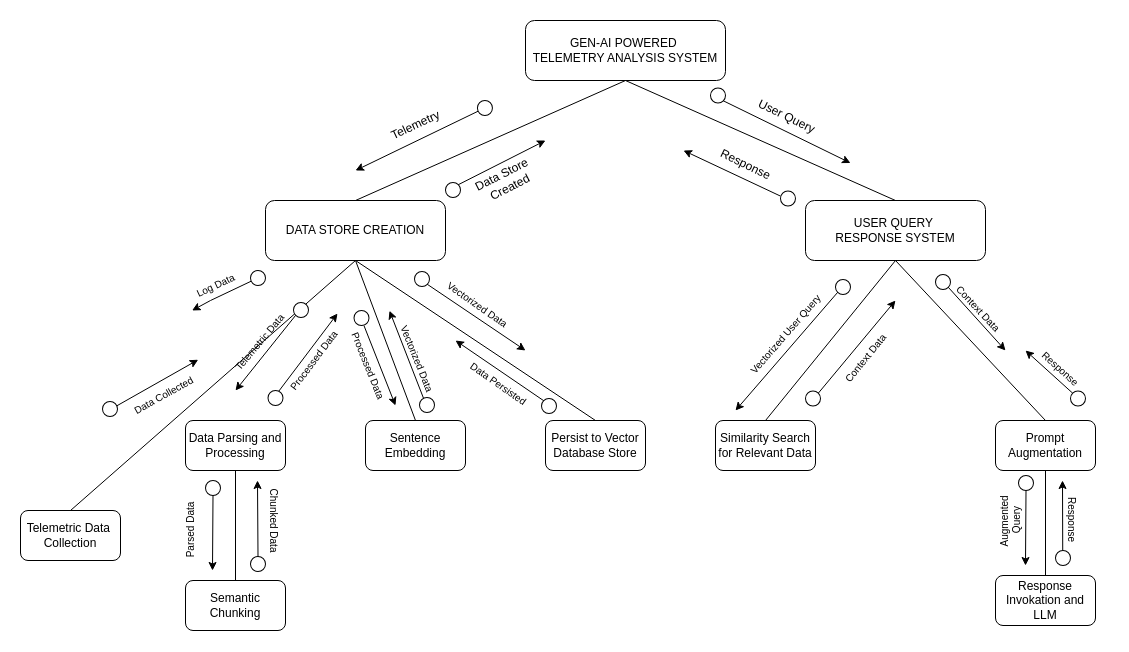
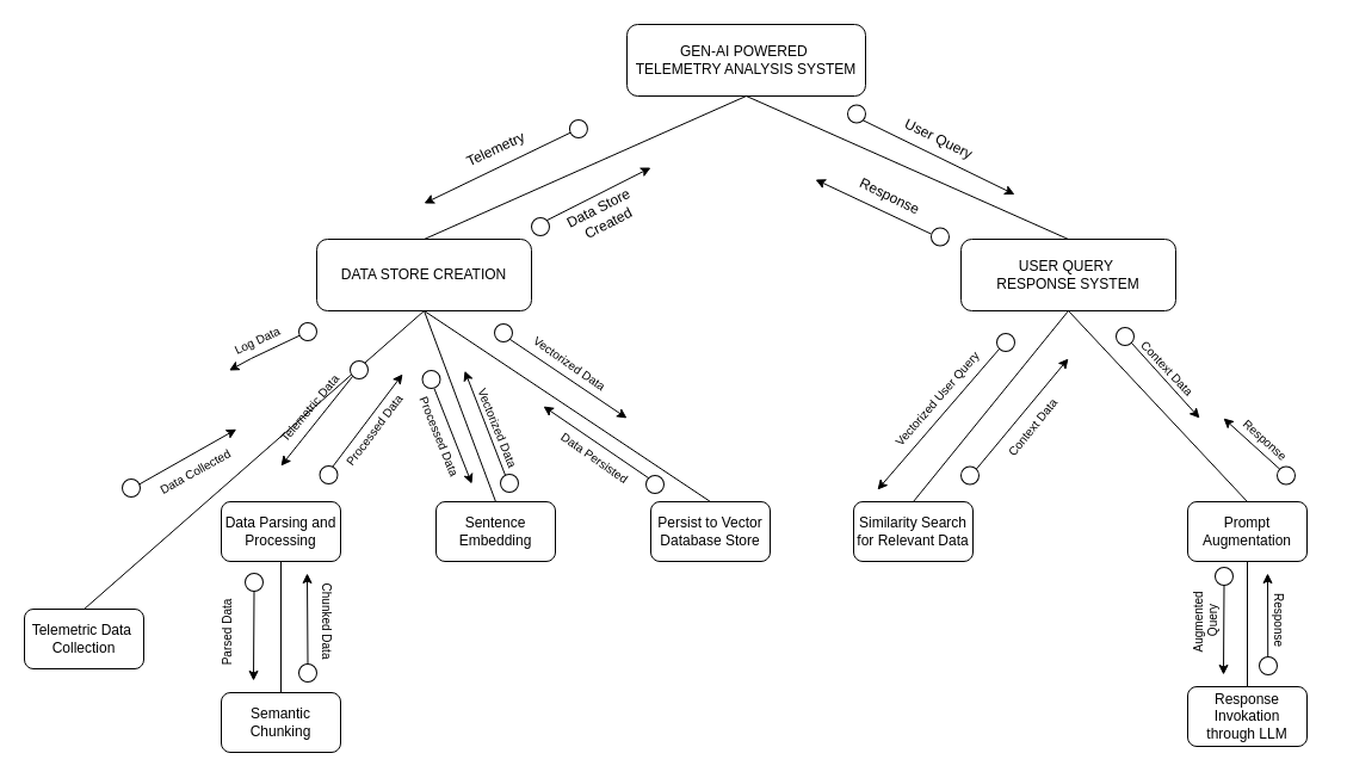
  <mxCell id="0" />
  <mxCell id="1" parent="0" />
  <mxCell id="2" style="rounded=0;orthogonalLoop=1;jettySize=auto;html=1;exitX=0.5;exitY=1;exitDx=0;exitDy=0;entryX=0.5;entryY=0;entryDx=0;entryDy=0;endArrow=none;endFill=0;" edge="1" parent="1" source="4" target="8"><mxGeometry relative="1" as="geometry" /></mxCell>
  <mxCell id="3" style="rounded=0;orthogonalLoop=1;jettySize=auto;html=1;exitX=0.5;exitY=1;exitDx=0;exitDy=0;entryX=0.5;entryY=0;entryDx=0;entryDy=0;endArrow=none;endFill=0;" edge="1" parent="1" source="4" target="11"><mxGeometry relative="1" as="geometry" /></mxCell>
  <mxCell id="4" value="&lt;div&gt;GEN-AI POWERED&amp;nbsp;&lt;/div&gt;&lt;div&gt;&lt;span style=&quot;background-color: transparent; color: light-dark(rgb(0, 0, 0), rgb(255, 255, 255));&quot;&gt;TELEMETRY ANALYSIS&amp;nbsp;&lt;/span&gt;&lt;span style=&quot;background-color: transparent; color: light-dark(rgb(0, 0, 0), rgb(255, 255, 255));&quot;&gt;SYSTEM&lt;/span&gt;&lt;/div&gt;" style="rounded=1;whiteSpace=wrap;html=1;" vertex="1" parent="1"><mxGeometry x="525" y="20" width="200" height="60" as="geometry" /></mxCell>
  <mxCell id="5" style="rounded=0;orthogonalLoop=1;jettySize=auto;html=1;exitX=0.5;exitY=1;exitDx=0;exitDy=0;entryX=0.5;entryY=0;entryDx=0;entryDy=0;strokeColor=default;endArrow=none;endFill=0;" edge="1" parent="1" source="8" target="12"><mxGeometry relative="1" as="geometry" /></mxCell>
  <mxCell id="6" style="rounded=0;orthogonalLoop=1;jettySize=auto;html=1;exitX=0.5;exitY=1;exitDx=0;exitDy=0;entryX=0.5;entryY=0;entryDx=0;entryDy=0;endArrow=none;endFill=0;" edge="1" parent="1" source="8" target="16"><mxGeometry relative="1" as="geometry" /></mxCell>
  <mxCell id="7" style="rounded=0;orthogonalLoop=1;jettySize=auto;html=1;exitX=0.5;exitY=1;exitDx=0;exitDy=0;entryX=0.5;entryY=0;entryDx=0;entryDy=0;endArrow=none;endFill=0;" edge="1" parent="1" source="8" target="17"><mxGeometry relative="1" as="geometry" /></mxCell>
  <mxCell id="8" value="DATA STORE CREATION" style="rounded=1;whiteSpace=wrap;html=1;" vertex="1" parent="1"><mxGeometry x="265" y="200" width="180" height="60" as="geometry" /></mxCell>
  <mxCell id="9" style="rounded=0;orthogonalLoop=1;jettySize=auto;html=1;exitX=0.5;exitY=1;exitDx=0;exitDy=0;entryX=0.5;entryY=0;entryDx=0;entryDy=0;endArrow=none;endFill=0;" edge="1" parent="1" source="11" target="18"><mxGeometry relative="1" as="geometry" /></mxCell>
  <mxCell id="10" style="rounded=0;orthogonalLoop=1;jettySize=auto;html=1;exitX=0.5;exitY=1;exitDx=0;exitDy=0;entryX=0.5;entryY=0;entryDx=0;entryDy=0;endArrow=none;endFill=0;" edge="1" parent="1" source="11" target="20"><mxGeometry relative="1" as="geometry" /></mxCell>
  <mxCell id="11" value="USER QUERY&amp;nbsp;&lt;div&gt;RESPONSE SYSTEM&lt;/div&gt;" style="rounded=1;whiteSpace=wrap;html=1;" vertex="1" parent="1"><mxGeometry x="805" y="200" width="180" height="60" as="geometry" /></mxCell>
  <mxCell id="12" value="Telemetric&amp;nbsp;&lt;span style=&quot;background-color: transparent; color: light-dark(rgb(0, 0, 0), rgb(255, 255, 255));&quot;&gt;Data&amp;nbsp;&lt;/span&gt;&lt;div&gt;&lt;div&gt;&lt;span style=&quot;background-color: transparent; color: light-dark(rgb(0, 0, 0), rgb(255, 255, 255));&quot;&gt;Collection&lt;/span&gt;&lt;/div&gt;&lt;/div&gt;" style="rounded=1;whiteSpace=wrap;html=1;" vertex="1" parent="1"><mxGeometry x="20" y="510" width="100" height="50" as="geometry" /></mxCell>
  <mxCell id="13" style="rounded=0;orthogonalLoop=1;jettySize=auto;html=1;exitX=0.5;exitY=1;exitDx=0;exitDy=0;entryX=0.5;entryY=0;entryDx=0;entryDy=0;endArrow=none;endFill=0;" edge="1" parent="1" source="14" target="15"><mxGeometry relative="1" as="geometry" /></mxCell>
  <mxCell id="14" value="Data Parsing and Processing" style="rounded=1;whiteSpace=wrap;html=1;" vertex="1" parent="1"><mxGeometry x="185" y="420" width="100" height="50" as="geometry" /></mxCell>
  <mxCell id="15" value="Semantic Chunking" style="rounded=1;whiteSpace=wrap;html=1;" vertex="1" parent="1"><mxGeometry x="185" y="580" width="100" height="50" as="geometry" /></mxCell>
  <mxCell id="16" value="Sentence Embedding" style="rounded=1;whiteSpace=wrap;html=1;" vertex="1" parent="1"><mxGeometry x="365" y="420" width="100" height="50" as="geometry" /></mxCell>
  <mxCell id="17" value="Persist to&amp;nbsp;&lt;span style=&quot;background-color: transparent; color: light-dark(rgb(0, 0, 0), rgb(255, 255, 255));&quot;&gt;Vector Database Store&lt;/span&gt;" style="rounded=1;whiteSpace=wrap;html=1;" vertex="1" parent="1"><mxGeometry x="545" y="420" width="100" height="50" as="geometry" /></mxCell>
  <mxCell id="18" value="Similarity Search for Relevant Data" style="rounded=1;whiteSpace=wrap;html=1;" vertex="1" parent="1"><mxGeometry x="715" y="420" width="100" height="50" as="geometry" /></mxCell>
  <mxCell id="19" style="edgeStyle=orthogonalEdgeStyle;rounded=0;orthogonalLoop=1;jettySize=auto;html=1;exitX=0.5;exitY=1;exitDx=0;exitDy=0;entryX=0.5;entryY=0;entryDx=0;entryDy=0;endArrow=none;endFill=0;" edge="1" parent="1" source="20" target="54"><mxGeometry relative="1" as="geometry" /></mxCell>
  <mxCell id="20" value="Prompt Augmentation" style="rounded=1;whiteSpace=wrap;html=1;" vertex="1" parent="1"><mxGeometry x="995" y="420" width="100" height="50" as="geometry" /></mxCell>
  <mxCell id="21" style="rounded=0;orthogonalLoop=1;jettySize=auto;html=1;exitX=0.5;exitY=1;exitDx=0;exitDy=0;" edge="1" parent="1"><mxGeometry relative="1" as="geometry"><mxPoint x="355" y="170" as="targetPoint" /><mxPoint x="478.929" y="110.071" as="sourcePoint" /></mxGeometry></mxCell>
  <mxCell id="22" value="" style="ellipse;whiteSpace=wrap;html=1;aspect=fixed;rotation=45;" vertex="1" parent="1"><mxGeometry x="476.93" y="100" width="15" height="15" as="geometry" /></mxCell>
  <mxCell id="23" value="Telemetry" style="text;html=1;align=center;verticalAlign=middle;resizable=0;points=[];autosize=1;strokeColor=none;fillColor=none;rotation=-25;" vertex="1" parent="1"><mxGeometry x="375" y="110" width="80" height="30" as="geometry" /></mxCell>
  <mxCell id="24" style="rounded=0;orthogonalLoop=1;jettySize=auto;html=1;exitX=0.5;exitY=1;exitDx=0;exitDy=0;entryX=-0.03;entryY=0.925;entryDx=0;entryDy=0;entryPerimeter=0;" edge="1" parent="1" target="26"><mxGeometry relative="1" as="geometry"><mxPoint x="178.07" y="320" as="targetPoint" /><mxPoint x="251.999" y="280.07" as="sourcePoint" /><Array as="points"><mxPoint x="210" y="300" /></Array></mxGeometry></mxCell>
  <mxCell id="25" value="" style="ellipse;whiteSpace=wrap;html=1;aspect=fixed;rotation=45;" vertex="1" parent="1"><mxGeometry x="250" y="269.999" width="15" height="15" as="geometry" /></mxCell>
  <mxCell id="26" value="Log Data" style="text;html=1;align=center;verticalAlign=middle;resizable=0;points=[];autosize=1;strokeColor=none;fillColor=none;rotation=-25;fontSize=10;" vertex="1" parent="1"><mxGeometry x="185" y="269.999" width="60" height="30" as="geometry" /></mxCell>
  <mxCell id="27" style="rounded=0;orthogonalLoop=1;jettySize=auto;html=1;exitX=0.5;exitY=0;exitDx=0;exitDy=0;entryX=1.03;entryY=0.018;entryDx=0;entryDy=0;entryPerimeter=0;" edge="1" parent="1" target="29"><mxGeometry relative="1" as="geometry"><mxPoint x="207" y="368.5" as="targetPoint" /><mxPoint x="116.003" y="405.497" as="sourcePoint" /></mxGeometry></mxCell>
  <mxCell id="28" value="" style="ellipse;whiteSpace=wrap;html=1;aspect=fixed;rotation=45;fillColor=light-dark(#FFFFFF, #ffffff);fillStyle=solid;" vertex="1" parent="1"><mxGeometry x="102" y="401" width="15" height="15" as="geometry" /></mxCell>
  <mxCell id="29" value="Data Collected" style="text;html=1;align=center;verticalAlign=middle;resizable=0;points=[];autosize=1;strokeColor=none;fillColor=none;rotation=331;fontSize=10;" vertex="1" parent="1"><mxGeometry x="118" y="379.996" width="90" height="30" as="geometry" /></mxCell>
  <mxCell id="30" value="" style="ellipse;whiteSpace=wrap;html=1;aspect=fixed;rotation=45;" vertex="1" parent="1"><mxGeometry x="292.997" y="301.997" width="15" height="15" as="geometry" /></mxCell>
  <mxCell id="31" style="rounded=0;orthogonalLoop=1;jettySize=auto;html=1;exitX=0.5;exitY=1;exitDx=0;exitDy=0;" edge="1" parent="1"><mxGeometry relative="1" as="geometry"><mxPoint x="235" y="390" as="targetPoint" /><mxPoint x="294.999" y="315" as="sourcePoint" /></mxGeometry></mxCell>
  <mxCell id="32" value="Telemetric Data" style="text;html=1;align=center;verticalAlign=middle;resizable=0;points=[];autosize=1;strokeColor=none;fillColor=none;rotation=-50;fontSize=10;" vertex="1" parent="1"><mxGeometry x="214" y="326.996" width="90" height="30" as="geometry" /></mxCell>
  <mxCell id="33" style="rounded=0;orthogonalLoop=1;jettySize=auto;html=1;exitX=0.5;exitY=0;exitDx=0;exitDy=0;" edge="1" parent="1"><mxGeometry relative="1" as="geometry"><mxPoint x="337" y="313" as="targetPoint" /><mxPoint x="278.29" y="390.693" as="sourcePoint" /></mxGeometry></mxCell>
  <mxCell id="34" value="" style="ellipse;whiteSpace=wrap;html=1;aspect=fixed;rotation=45;" vertex="1" parent="1"><mxGeometry x="204.997" y="479.997" width="15" height="15" as="geometry" /></mxCell>
  <mxCell id="35" style="rounded=0;orthogonalLoop=1;jettySize=auto;html=1;exitX=1;exitY=1;exitDx=0;exitDy=0;" edge="1" parent="1"><mxGeometry relative="1" as="geometry"><mxPoint x="212" y="570" as="targetPoint" /><mxPoint x="212.497" y="494.997" as="sourcePoint" /></mxGeometry></mxCell>
  <mxCell id="36" value="Parsed Data" style="text;html=1;align=center;verticalAlign=middle;resizable=0;points=[];autosize=1;strokeColor=none;fillColor=none;rotation=-90;fontSize=10;" vertex="1" parent="1"><mxGeometry x="150.005" y="514.996" width="80" height="30" as="geometry" /></mxCell>
  <mxCell id="37" value="" style="ellipse;whiteSpace=wrap;html=1;aspect=fixed;rotation=45;" vertex="1" parent="1"><mxGeometry x="249.997" y="555.997" width="15" height="15" as="geometry" /></mxCell>
  <mxCell id="38" style="rounded=0;orthogonalLoop=1;jettySize=auto;html=1;exitX=0;exitY=0;exitDx=0;exitDy=0;" edge="1" parent="1" source="37"><mxGeometry relative="1" as="geometry"><mxPoint x="257" y="480" as="targetPoint" /><mxPoint x="265" y="545" as="sourcePoint" /></mxGeometry></mxCell>
  <mxCell id="39" value="Chunked Data" style="text;html=1;align=center;verticalAlign=middle;resizable=0;points=[];autosize=1;strokeColor=none;fillColor=none;rotation=90;fontSize=10;" vertex="1" parent="1"><mxGeometry x="229" y="505" width="90" height="30" as="geometry" /></mxCell>
  <mxCell id="40" value="Processed Data" style="text;html=1;align=center;verticalAlign=middle;resizable=0;points=[];autosize=1;strokeColor=none;fillColor=none;rotation=307;fontSize=10;flipH=1;flipV=1;" vertex="1" parent="1"><mxGeometry x="268.494" y="344.994" width="90" height="30" as="geometry" /></mxCell>
  <mxCell id="41" value="" style="ellipse;whiteSpace=wrap;html=1;aspect=fixed;rotation=45;" vertex="1" parent="1"><mxGeometry x="353.497" y="309.997" width="15" height="15" as="geometry" /></mxCell>
  <mxCell id="42" style="rounded=0;orthogonalLoop=1;jettySize=auto;html=1;exitX=1;exitY=0.753;exitDx=0;exitDy=0;exitPerimeter=0;" edge="1" parent="1" source="41"><mxGeometry relative="1" as="geometry"><mxPoint x="395" y="405" as="targetPoint" /><mxPoint x="368.5" y="325" as="sourcePoint" /></mxGeometry></mxCell>
  <mxCell id="43" value="Processed Data" style="text;html=1;align=center;verticalAlign=middle;resizable=0;points=[];autosize=1;strokeColor=none;fillColor=none;rotation=68;fontSize=10;flipH=1;flipV=1;" vertex="1" parent="1"><mxGeometry x="323.001" y="349.996" width="90" height="30" as="geometry" /></mxCell>
  <mxCell id="44" style="rounded=0;orthogonalLoop=1;jettySize=auto;html=1;exitX=-0.048;exitY=0.271;exitDx=0;exitDy=0;exitPerimeter=0;" edge="1" parent="1"><mxGeometry relative="1" as="geometry"><mxPoint x="389" y="310.24" as="targetPoint" /><mxPoint x="423.113" y="397.995" as="sourcePoint" /></mxGeometry></mxCell>
  <mxCell id="45" value="Vectorized Data" style="text;html=1;align=center;verticalAlign=middle;resizable=0;points=[];autosize=1;strokeColor=none;fillColor=none;rotation=68;fontSize=10;flipH=1;flipV=1;" vertex="1" parent="1"><mxGeometry x="372.001" y="342.99" width="90" height="30" as="geometry" /></mxCell>
  <mxCell id="46" value="" style="ellipse;whiteSpace=wrap;html=1;aspect=fixed;rotation=45;" vertex="1" parent="1"><mxGeometry x="413.997" y="270.997" width="15" height="15" as="geometry" /></mxCell>
  <mxCell id="47" style="rounded=0;orthogonalLoop=1;jettySize=auto;html=1;exitX=1;exitY=0.5;exitDx=0;exitDy=0;" edge="1" parent="1" source="46"><mxGeometry relative="1" as="geometry"><mxPoint x="525" y="350" as="targetPoint" /><mxPoint x="429.997" y="284" as="sourcePoint" /></mxGeometry></mxCell>
  <mxCell id="48" value="Vectorized Data" style="text;html=1;align=center;verticalAlign=middle;resizable=0;points=[];autosize=1;strokeColor=none;fillColor=none;rotation=35;fontSize=10;flipH=1;flipV=1;" vertex="1" parent="1"><mxGeometry x="431.995" y="288.992" width="90" height="30" as="geometry" /></mxCell>
  <mxCell id="49" value="" style="ellipse;whiteSpace=wrap;html=1;aspect=fixed;rotation=45;" vertex="1" parent="1"><mxGeometry x="418.997" y="396.997" width="15" height="15" as="geometry" /></mxCell>
  <mxCell id="50" value="" style="ellipse;whiteSpace=wrap;html=1;aspect=fixed;rotation=45;fillColor=light-dark(#FFFFFF, #ffffff);fillStyle=solid;" vertex="1" parent="1"><mxGeometry x="540.997" y="397.997" width="15" height="15" as="geometry" /></mxCell>
  <mxCell id="51" value="" style="ellipse;whiteSpace=wrap;html=1;aspect=fixed;rotation=45;" vertex="1" parent="1"><mxGeometry x="267.497" y="389.997" width="15" height="15" as="geometry" /></mxCell>
  <mxCell id="52" style="rounded=0;orthogonalLoop=1;jettySize=auto;html=1;exitX=0;exitY=0.5;exitDx=0;exitDy=0;" edge="1" parent="1" source="50"><mxGeometry relative="1" as="geometry"><mxPoint x="455" y="340" as="targetPoint" /><mxPoint x="525" y="407" as="sourcePoint" /></mxGeometry></mxCell>
  <mxCell id="53" value="Data Persisted" style="text;html=1;align=center;verticalAlign=middle;resizable=0;points=[];autosize=1;strokeColor=none;fillColor=none;rotation=35;fontSize=10;flipH=1;flipV=1;" vertex="1" parent="1"><mxGeometry x="452.995" y="367.998" width="90" height="30" as="geometry" /></mxCell>
- <mxCell id="54" value="Response Invokation and LLM" style="rounded=1;whiteSpace=wrap;html=1;" vertex="1" parent="1"><mxGeometry x="995" y="575" width="100" height="50" as="geometry" /></mxCell>
+ <mxCell id="54" value="Response Invokation through LLM" style="rounded=1;whiteSpace=wrap;html=1;" vertex="1" parent="1"><mxGeometry x="995" y="575" width="100" height="50" as="geometry" /></mxCell>
  <mxCell id="55" value="" style="ellipse;whiteSpace=wrap;html=1;aspect=fixed;rotation=45;" vertex="1" parent="1"><mxGeometry x="709.997" y="87.497" width="15" height="15" as="geometry" /></mxCell>
  <mxCell id="56" style="rounded=0;orthogonalLoop=1;jettySize=auto;html=1;exitX=1;exitY=0.5;exitDx=0;exitDy=0;" edge="1" parent="1" source="55"><mxGeometry relative="1" as="geometry"><mxPoint x="850" y="162.5" as="targetPoint" /><mxPoint x="820" y="107.5" as="sourcePoint" /></mxGeometry></mxCell>
  <mxCell id="57" value="User Query" style="text;html=1;align=center;verticalAlign=middle;resizable=0;points=[];autosize=1;strokeColor=none;fillColor=none;rotation=26;" vertex="1" parent="1"><mxGeometry x="746.002" y="101.499" width="80" height="30" as="geometry" /></mxCell>
  <mxCell id="58" value="" style="ellipse;whiteSpace=wrap;html=1;aspect=fixed;rotation=45;" vertex="1" parent="1"><mxGeometry x="834.997" y="278.997" width="15" height="15" as="geometry" /></mxCell>
  <mxCell id="59" style="rounded=0;orthogonalLoop=1;jettySize=auto;html=1;exitX=0.5;exitY=1;exitDx=0;exitDy=0;" edge="1" parent="1" source="58"><mxGeometry relative="1" as="geometry"><mxPoint x="735" y="410" as="targetPoint" /><mxPoint x="935" y="300" as="sourcePoint" /></mxGeometry></mxCell>
  <mxCell id="60" value="Vectorized User Query" style="text;html=1;align=center;verticalAlign=middle;resizable=0;points=[];autosize=1;strokeColor=none;fillColor=none;rotation=311;fontSize=10;" vertex="1" parent="1"><mxGeometry x="725.002" y="318.989" width="120" height="30" as="geometry" /></mxCell>
  <mxCell id="61" style="rounded=0;orthogonalLoop=1;jettySize=auto;html=1;exitX=0.5;exitY=0;exitDx=0;exitDy=0;" edge="1" parent="1" source="62"><mxGeometry relative="1" as="geometry"><mxPoint x="895" y="300" as="targetPoint" /></mxGeometry></mxCell>
  <mxCell id="62" value="" style="ellipse;whiteSpace=wrap;html=1;aspect=fixed;rotation=45;" vertex="1" parent="1"><mxGeometry x="804.997" y="390.497" width="15" height="15" as="geometry" /></mxCell>
  <mxCell id="63" value="Context Data" style="text;html=1;align=center;verticalAlign=middle;resizable=0;points=[];autosize=1;strokeColor=none;fillColor=none;rotation=309;fontSize=10;" vertex="1" parent="1"><mxGeometry x="825.004" y="342.993" width="80" height="30" as="geometry" /></mxCell>
  <mxCell id="64" value="" style="ellipse;whiteSpace=wrap;html=1;aspect=fixed;rotation=45;" vertex="1" parent="1"><mxGeometry x="934.997" y="273.997" width="15" height="15" as="geometry" /></mxCell>
  <mxCell id="65" style="rounded=0;orthogonalLoop=1;jettySize=auto;html=1;exitX=1;exitY=0.5;exitDx=0;exitDy=0;" edge="1" parent="1" source="64"><mxGeometry relative="1" as="geometry"><mxPoint x="1005" y="350" as="targetPoint" /><mxPoint x="995" y="413" as="sourcePoint" /></mxGeometry></mxCell>
  <mxCell id="66" value="Context Data" style="text;html=1;align=center;verticalAlign=middle;resizable=0;points=[];autosize=1;strokeColor=none;fillColor=none;rotation=47;fontSize=10;" vertex="1" parent="1"><mxGeometry x="938" y="292.996" width="80" height="30" as="geometry" /></mxCell>
  <mxCell id="67" value="" style="ellipse;whiteSpace=wrap;html=1;aspect=fixed;rotation=45;" vertex="1" parent="1"><mxGeometry x="1017.997" y="474.995" width="15" height="15" as="geometry" /></mxCell>
  <mxCell id="68" style="rounded=0;orthogonalLoop=1;jettySize=auto;html=1;exitX=1;exitY=1;exitDx=0;exitDy=0;" edge="1" parent="1" source="67"><mxGeometry relative="1" as="geometry"><mxPoint x="1025" y="565" as="targetPoint" /><mxPoint x="953.11" y="769.488" as="sourcePoint" /></mxGeometry></mxCell>
  <mxCell id="69" value="Augmented&amp;nbsp;&lt;div&gt;Query&lt;/div&gt;" style="text;html=1;align=center;verticalAlign=middle;resizable=0;points=[];autosize=1;strokeColor=none;fillColor=none;rotation=-90;fontSize=10;" vertex="1" parent="1"><mxGeometry x="970" y="500.004" width="80" height="40" as="geometry" /></mxCell>
  <mxCell id="70" value="" style="ellipse;whiteSpace=wrap;html=1;aspect=fixed;rotation=45;" vertex="1" parent="1"><mxGeometry x="1054.997" y="549.995" width="15" height="15" as="geometry" /></mxCell>
  <mxCell id="71" style="rounded=0;orthogonalLoop=1;jettySize=auto;html=1;exitX=1;exitY=0.5;exitDx=0;exitDy=0;" edge="1" parent="1"><mxGeometry relative="1" as="geometry"><mxPoint x="1062" y="480" as="targetPoint" /><mxPoint x="1062.23" y="549.998" as="sourcePoint" /></mxGeometry></mxCell>
  <mxCell id="72" value="Response" style="text;html=1;align=center;verticalAlign=middle;resizable=0;points=[];autosize=1;strokeColor=none;fillColor=none;rotation=90;fontSize=10;" vertex="1" parent="1"><mxGeometry x="1037" y="504.004" width="70" height="30" as="geometry" /></mxCell>
  <mxCell id="73" style="rounded=0;orthogonalLoop=1;jettySize=auto;html=1;exitX=0;exitY=0.5;exitDx=0;exitDy=0;" edge="1" parent="1" source="74"><mxGeometry relative="1" as="geometry"><mxPoint x="1025" y="350" as="targetPoint" /></mxGeometry></mxCell>
  <mxCell id="74" value="" style="ellipse;whiteSpace=wrap;html=1;aspect=fixed;rotation=45;" vertex="1" parent="1"><mxGeometry x="1069.997" y="390.497" width="15" height="15" as="geometry" /></mxCell>
  <mxCell id="75" value="Response" style="text;html=1;align=center;verticalAlign=middle;resizable=0;points=[];autosize=1;strokeColor=none;fillColor=none;rotation=42;fontSize=10;" vertex="1" parent="1"><mxGeometry x="1025" y="353" width="70" height="30" as="geometry" /></mxCell>
  <mxCell id="76" style="rounded=0;orthogonalLoop=1;jettySize=auto;html=1;exitX=0;exitY=0.5;exitDx=0;exitDy=0;" edge="1" parent="1"><mxGeometry relative="1" as="geometry"><mxPoint x="683" y="150" as="targetPoint" /><mxPoint x="780.191" y="195.694" as="sourcePoint" /></mxGeometry></mxCell>
  <mxCell id="77" value="" style="ellipse;whiteSpace=wrap;html=1;aspect=fixed;rotation=45;" vertex="1" parent="1"><mxGeometry x="779.994" y="190.497" width="15" height="15" as="geometry" /></mxCell>
  <mxCell id="78" value="Response" style="text;html=1;align=center;verticalAlign=middle;resizable=0;points=[];autosize=1;strokeColor=none;fillColor=none;rotation=26;fontSize=12;" vertex="1" parent="1"><mxGeometry x="704.997" y="149" width="80" height="30" as="geometry" /></mxCell>
  <mxCell id="79" value="" style="ellipse;whiteSpace=wrap;html=1;aspect=fixed;rotation=45;fillColor=light-dark(#FFFFFF, #ffffff);fillStyle=solid;" vertex="1" parent="1"><mxGeometry x="444.997" y="181.997" width="15" height="15" as="geometry" /></mxCell>
  <mxCell id="80" style="rounded=0;orthogonalLoop=1;jettySize=auto;html=1;exitX=0.5;exitY=0;exitDx=0;exitDy=0;" edge="1" parent="1" source="79"><mxGeometry relative="1" as="geometry"><mxPoint x="545" y="140" as="targetPoint" /><mxPoint x="552.191" y="225.694" as="sourcePoint" /></mxGeometry></mxCell>
  <mxCell id="81" value="Data Store&amp;nbsp;&lt;div&gt;Created&lt;/div&gt;" style="text;html=1;align=center;verticalAlign=middle;resizable=0;points=[];autosize=1;strokeColor=none;fillColor=none;rotation=333;" vertex="1" parent="1"><mxGeometry x="466.002" y="160.499" width="80" height="40" as="geometry" /></mxCell>
